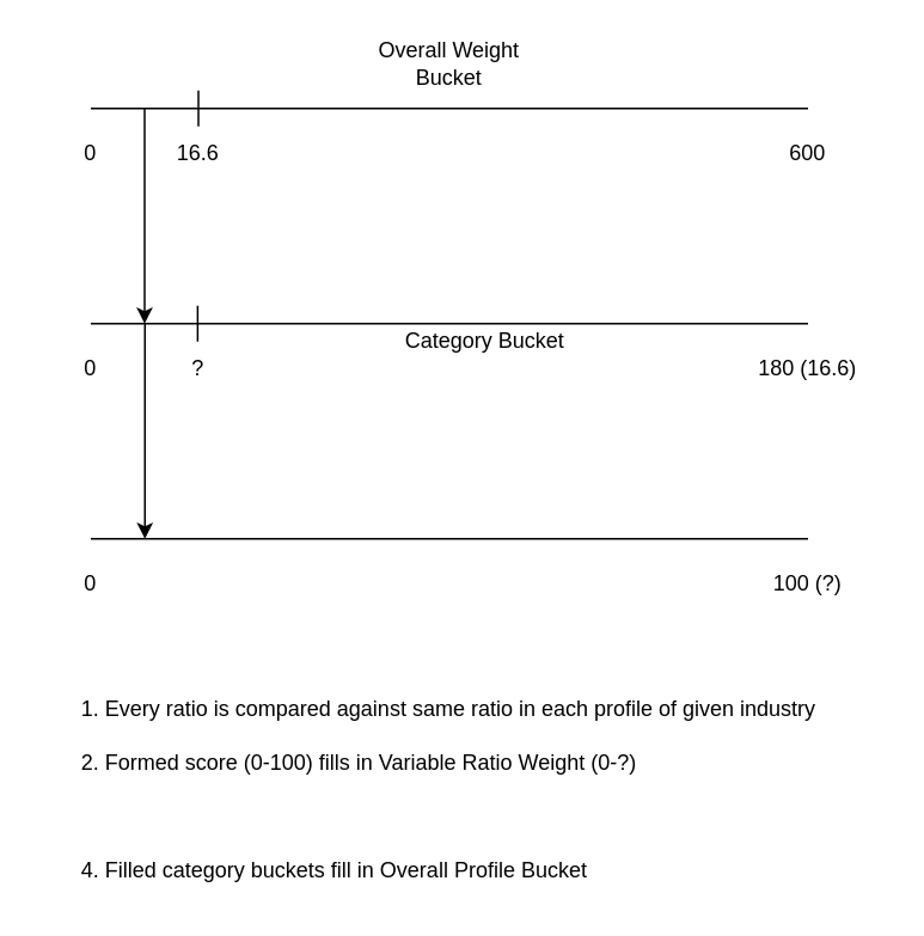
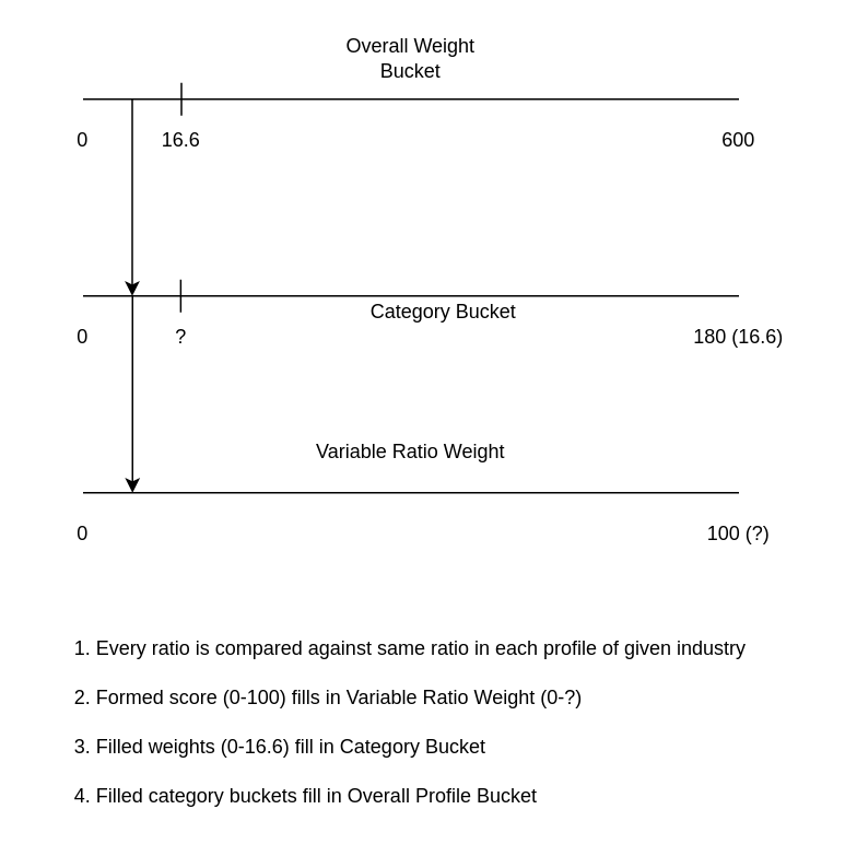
  <mxCell id="0" />
  <mxCell id="1" parent="0" />
  <mxCell id="2" value="" style="endArrow=none;html=1;rounded=0;strokeWidth=1;" edge="1" parent="1"><mxGeometry width="50" height="50" relative="1" as="geometry"><mxPoint x="50" y="60" as="sourcePoint" /><mxPoint x="450" y="60" as="targetPoint" /></mxGeometry></mxCell>
  <mxCell id="3" value="0" style="text;html=1;strokeColor=none;fillColor=none;align=center;verticalAlign=middle;whiteSpace=wrap;rounded=0;" vertex="1" parent="1"><mxGeometry x="20" y="70" width="60" height="30" as="geometry" /></mxCell>
  <mxCell id="4" value="600" style="text;html=1;strokeColor=none;fillColor=none;align=center;verticalAlign=middle;whiteSpace=wrap;rounded=0;" vertex="1" parent="1"><mxGeometry x="420" y="70" width="60" height="30" as="geometry" /></mxCell>
  <mxCell id="5" value="Overall Weight Bucket" style="text;html=1;strokeColor=none;fillColor=none;align=center;verticalAlign=middle;whiteSpace=wrap;rounded=0;" vertex="1" parent="1"><mxGeometry x="190" y="20" width="120" height="30" as="geometry" /></mxCell>
  <mxCell id="6" value="" style="endArrow=none;html=1;rounded=0;strokeWidth=1;" edge="1" parent="1"><mxGeometry width="50" height="50" relative="1" as="geometry"><mxPoint x="50" y="180" as="sourcePoint" /><mxPoint x="450" y="180" as="targetPoint" /></mxGeometry></mxCell>
  <mxCell id="7" value="0" style="text;html=1;strokeColor=none;fillColor=none;align=center;verticalAlign=middle;whiteSpace=wrap;rounded=0;" vertex="1" parent="1"><mxGeometry x="20" y="190" width="60" height="30" as="geometry" /></mxCell>
  <mxCell id="8" value="180 (16.6)" style="text;html=1;strokeColor=none;fillColor=none;align=center;verticalAlign=middle;whiteSpace=wrap;rounded=0;" vertex="1" parent="1"><mxGeometry x="420" y="190" width="60" height="30" as="geometry" /></mxCell>
  <mxCell id="9" value="Category Bucket" style="text;html=1;strokeColor=none;fillColor=none;align=center;verticalAlign=middle;whiteSpace=wrap;rounded=0;" vertex="1" parent="1"><mxGeometry x="210" y="175" width="120" height="30" as="geometry" /></mxCell>
  <mxCell id="10" value="" style="endArrow=none;html=1;rounded=0;strokeWidth=1;" edge="1" parent="1"><mxGeometry width="50" height="50" relative="1" as="geometry"><mxPoint x="110" y="70" as="sourcePoint" /><mxPoint x="110" y="50" as="targetPoint" /></mxGeometry></mxCell>
  <mxCell id="11" value="16.6" style="text;html=1;strokeColor=none;fillColor=none;align=center;verticalAlign=middle;whiteSpace=wrap;rounded=0;" vertex="1" parent="1"><mxGeometry x="80" y="70" width="60" height="30" as="geometry" /></mxCell>
  <mxCell id="12" value="" style="endArrow=classic;html=1;rounded=0;strokeWidth=1;" edge="1" parent="1"><mxGeometry width="50" height="50" relative="1" as="geometry"><mxPoint x="80" y="60" as="sourcePoint" /><mxPoint x="80" y="180" as="targetPoint" /></mxGeometry></mxCell>
  <mxCell id="13" value="" style="endArrow=none;html=1;rounded=0;strokeWidth=1;" edge="1" parent="1"><mxGeometry width="50" height="50" relative="1" as="geometry"><mxPoint x="50" y="300" as="sourcePoint" /><mxPoint x="450" y="300" as="targetPoint" /></mxGeometry></mxCell>
  <mxCell id="14" value="0" style="text;html=1;strokeColor=none;fillColor=none;align=center;verticalAlign=middle;whiteSpace=wrap;rounded=0;" vertex="1" parent="1"><mxGeometry x="20" y="310" width="60" height="30" as="geometry" /></mxCell>
  <mxCell id="15" value="100 (?)" style="text;html=1;strokeColor=none;fillColor=none;align=center;verticalAlign=middle;whiteSpace=wrap;rounded=0;" vertex="1" parent="1"><mxGeometry x="420" y="310" width="60" height="30" as="geometry" /></mxCell>
+ <mxCell id="16" value="Variable Ratio Weight" style="text;html=1;strokeColor=none;fillColor=none;align=center;verticalAlign=middle;whiteSpace=wrap;rounded=0;" vertex="1" parent="1"><mxGeometry x="190" y="260" width="120" height="30" as="geometry" /></mxCell>
  <mxCell id="17" value="" style="endArrow=none;html=1;rounded=0;strokeWidth=1;" edge="1" parent="1"><mxGeometry width="50" height="50" relative="1" as="geometry"><mxPoint x="109.58" y="190" as="sourcePoint" /><mxPoint x="109.58" y="170" as="targetPoint" /></mxGeometry></mxCell>
  <mxCell id="18" value="?" style="text;html=1;strokeColor=none;fillColor=none;align=center;verticalAlign=middle;whiteSpace=wrap;rounded=0;" vertex="1" parent="1"><mxGeometry x="80" y="190" width="60" height="30" as="geometry" /></mxCell>
  <mxCell id="19" value="" style="endArrow=classic;html=1;rounded=0;strokeWidth=1;" edge="1" parent="1"><mxGeometry x="1" y="-45" width="50" height="50" relative="1" as="geometry"><mxPoint x="80.17" y="180" as="sourcePoint" /><mxPoint x="80.17" y="300" as="targetPoint" /><mxPoint x="25" y="40" as="offset" /></mxGeometry></mxCell>
  <mxCell id="20" value="1. Every ratio is compared against same ratio in each profile of given industry" style="text;html=1;strokeColor=none;fillColor=none;align=left;verticalAlign=middle;whiteSpace=wrap;rounded=0;" vertex="1" parent="1"><mxGeometry x="43" y="380" width="450" height="30" as="geometry" /></mxCell>
  <mxCell id="21" value="2. Formed score (0-100) fills in Variable Ratio Weight (0-?)" style="text;html=1;strokeColor=none;fillColor=none;align=left;verticalAlign=middle;whiteSpace=wrap;rounded=0;" vertex="1" parent="1"><mxGeometry x="43" y="410" width="450" height="30" as="geometry" /></mxCell>
+ <mxCell id="22" value="3. Filled weights (0-16.6) fill in Category Bucket" style="text;html=1;strokeColor=none;fillColor=none;align=left;verticalAlign=middle;whiteSpace=wrap;rounded=0;" vertex="1" parent="1"><mxGeometry x="43" y="440" width="450" height="30" as="geometry" /></mxCell>
  <mxCell id="23" value="4. Filled category buckets fill in Overall Profile Bucket" style="text;html=1;strokeColor=none;fillColor=none;align=left;verticalAlign=middle;whiteSpace=wrap;rounded=0;" vertex="1" parent="1"><mxGeometry x="43" y="470" width="450" height="30" as="geometry" /></mxCell>
